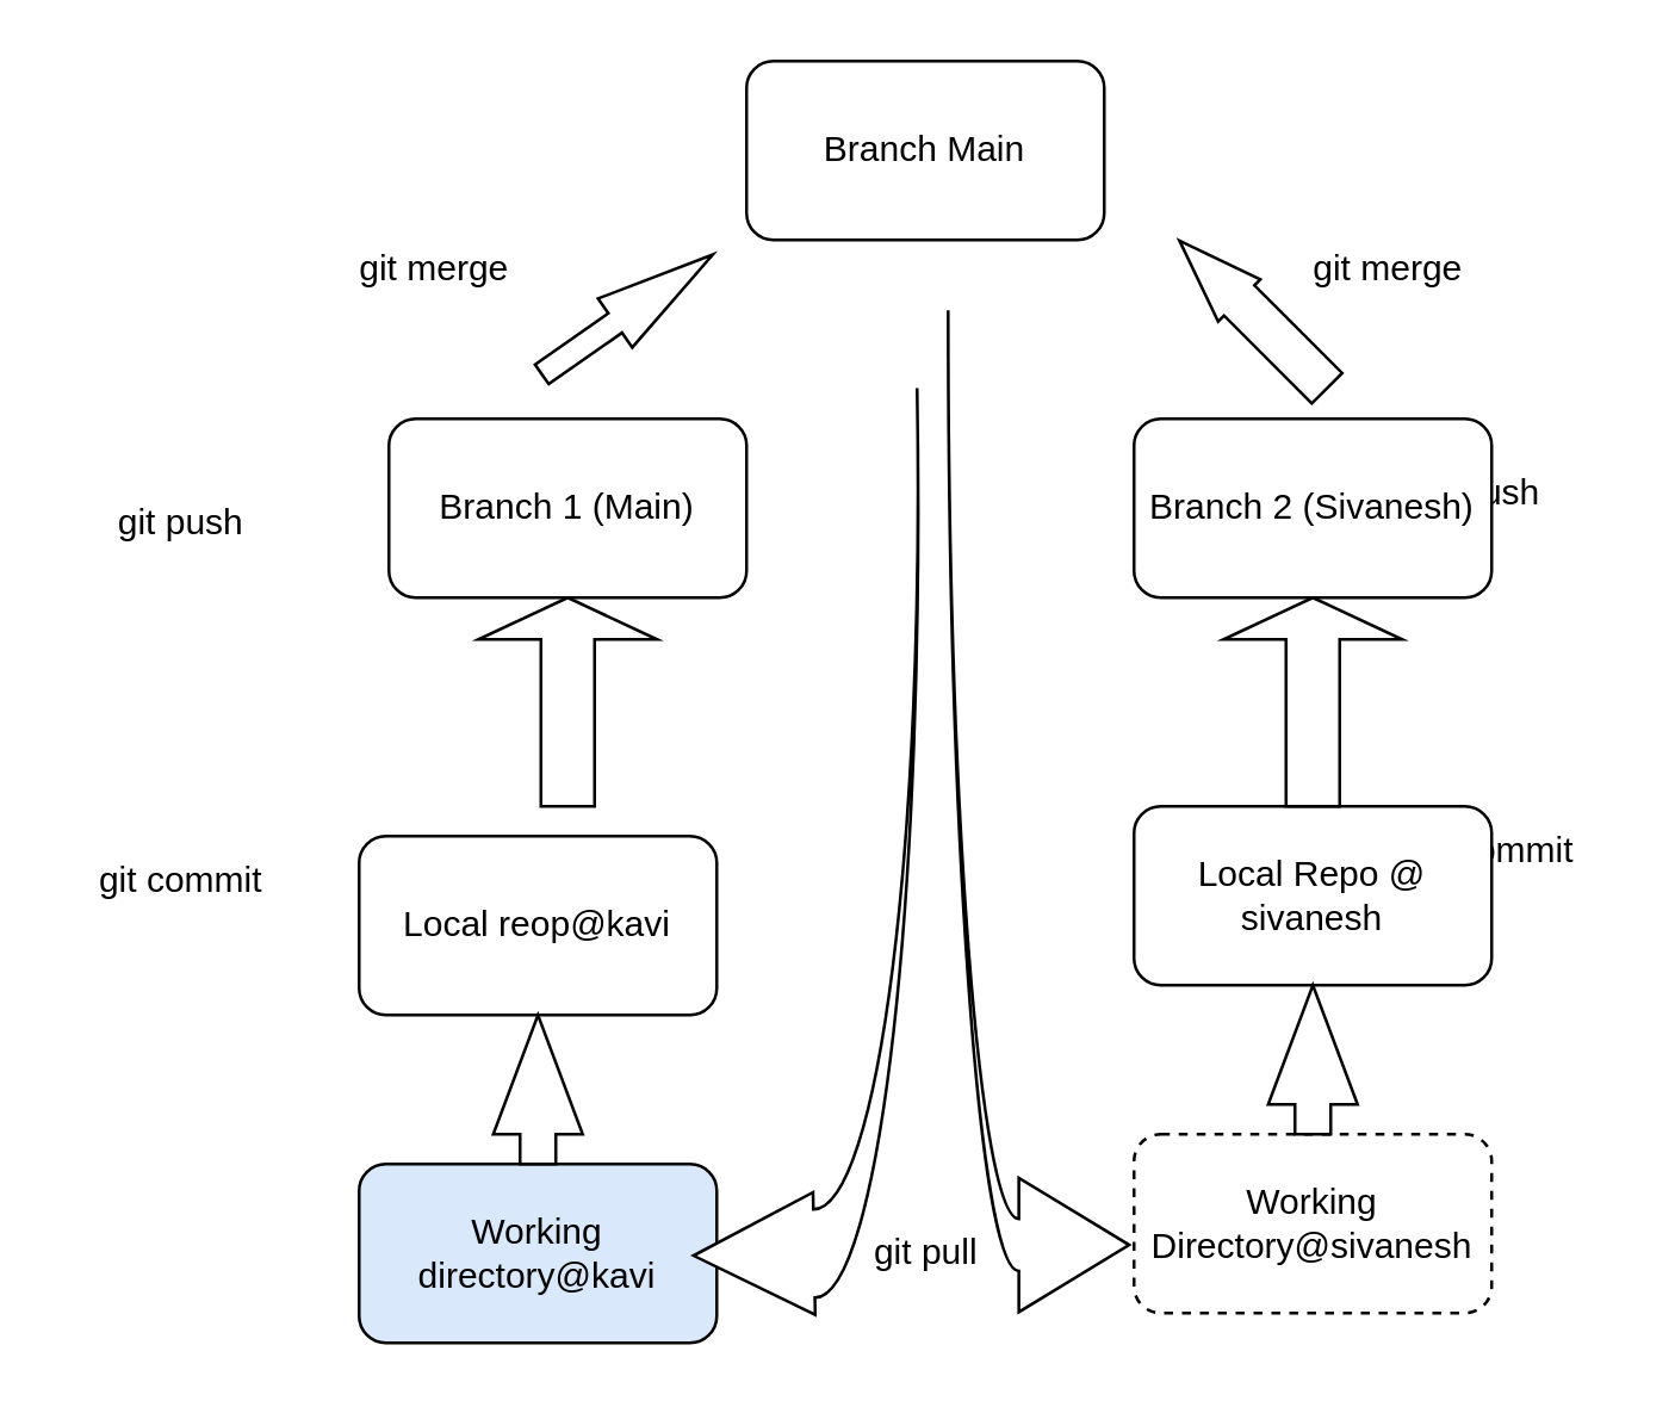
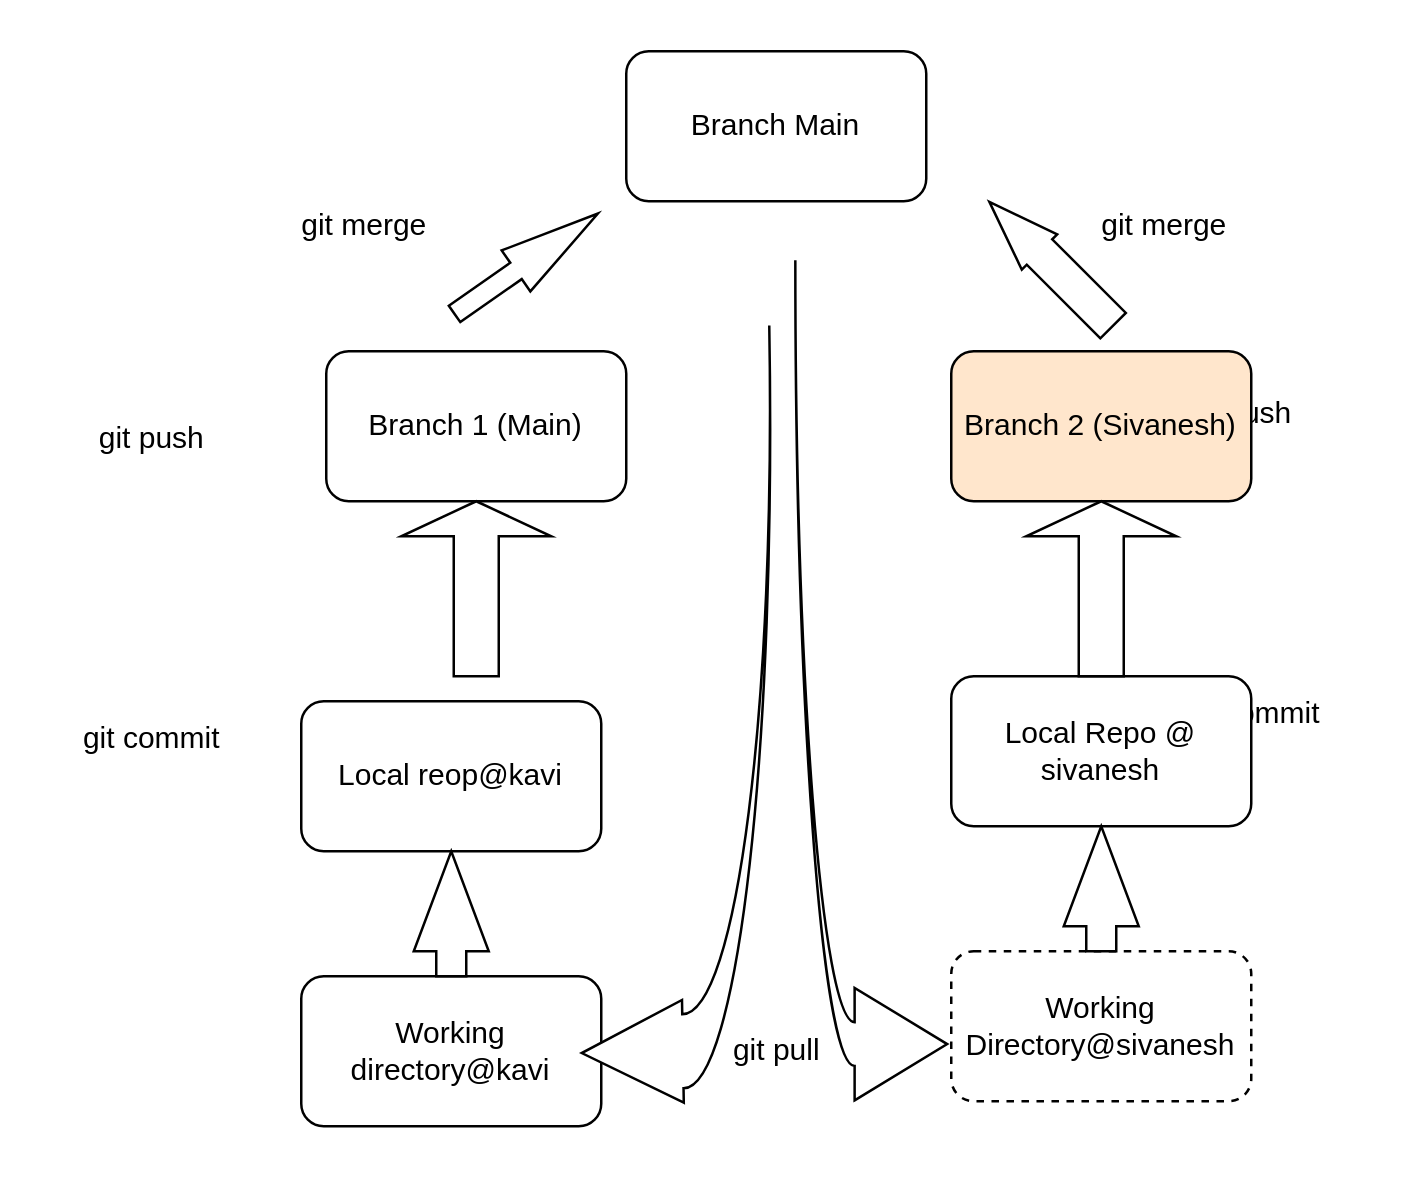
  <mxCell id="0" />
  <mxCell id="1" parent="0" />
  <mxCell id="2" value="git commit" style="text;html=1;align=center;verticalAlign=middle;resizable=0;points=[];autosize=1;strokeColor=none;fillColor=none;" parent="1" vertex="1"><mxGeometry x="460" y="270" width="80" height="30" as="geometry" /></mxCell>
  <mxCell id="3" value="git push" style="text;html=1;align=center;verticalAlign=middle;resizable=0;points=[];autosize=1;strokeColor=none;fillColor=none;" parent="1" vertex="1"><mxGeometry x="460" y="150" width="70" height="30" as="geometry" /></mxCell>
  <mxCell id="4" value="git commit" style="text;html=1;align=center;verticalAlign=middle;resizable=0;points=[];autosize=1;strokeColor=none;fillColor=none;" parent="1" vertex="1"><mxGeometry x="20" y="280" width="80" height="30" as="geometry" /></mxCell>
  <mxCell id="5" value="git push" style="text;html=1;align=center;verticalAlign=middle;resizable=0;points=[];autosize=1;strokeColor=none;fillColor=none;" parent="1" vertex="1"><mxGeometry x="25" y="160" width="70" height="30" as="geometry" /></mxCell>
  <mxCell id="6" value="" style="group" vertex="1" connectable="0" parent="1"><mxGeometry x="110" y="40" width="390" height="410" as="geometry" /></mxCell>
  <mxCell id="7" value="Branch 1 (Main)" style="rounded=1;whiteSpace=wrap;html=1;" parent="6" vertex="1"><mxGeometry x="20" y="100" width="120" height="60" as="geometry" /></mxCell>
- <mxCell id="8" value="Branch 2 (Sivanesh)" style="rounded=1;whiteSpace=wrap;html=1;" parent="6" vertex="1"><mxGeometry x="270" y="100" width="120" height="60" as="geometry" /></mxCell>
+ <mxCell id="8" value="Branch 2 (Sivanesh)" style="rounded=1;whiteSpace=wrap;html=1;fillColor=#ffe6cc;" parent="6" vertex="1"><mxGeometry x="270" y="100" width="120" height="60" as="geometry" /></mxCell>
  <mxCell id="9" value="Local reop@kavi" style="rounded=1;whiteSpace=wrap;html=1;" parent="6" vertex="1"><mxGeometry x="10" y="240" width="120" height="60" as="geometry" /></mxCell>
- <mxCell id="10" value="Working directory@kavi" style="rounded=1;whiteSpace=wrap;html=1;fillColor=#dae8fc;" parent="6" vertex="1"><mxGeometry x="10" y="350" width="120" height="60" as="geometry" /></mxCell>
+ <mxCell id="10" value="Working directory@kavi" style="rounded=1;whiteSpace=wrap;html=1;" parent="6" vertex="1"><mxGeometry x="10" y="350" width="120" height="60" as="geometry" /></mxCell>
  <mxCell id="11" value="Local Repo @ sivanesh" style="rounded=1;whiteSpace=wrap;html=1;" parent="6" vertex="1"><mxGeometry x="270" y="230" width="120" height="60" as="geometry" /></mxCell>
  <mxCell id="12" value="Working Directory@sivanesh" style="rounded=1;whiteSpace=wrap;html=1;dashed=1;" parent="6" vertex="1"><mxGeometry x="270" y="340" width="120" height="60" as="geometry" /></mxCell>
  <mxCell id="13" value="" style="shape=singleArrow;direction=north;whiteSpace=wrap;html=1;" parent="6" vertex="1"><mxGeometry x="50" y="160" width="60" height="70" as="geometry" /></mxCell>
  <mxCell id="14" value="" style="shape=singleArrow;direction=north;whiteSpace=wrap;html=1;" parent="6" vertex="1"><mxGeometry x="300" y="160" width="60" height="70" as="geometry" /></mxCell>
  <mxCell id="15" value="" style="html=1;shadow=0;dashed=0;align=center;verticalAlign=middle;shape=mxgraph.arrows2.arrow;dy=0.6;dx=40;direction=north;notch=0;" parent="6" vertex="1"><mxGeometry x="315" y="290" width="30" height="50" as="geometry" /></mxCell>
  <mxCell id="16" value="" style="html=1;shadow=0;dashed=0;align=center;verticalAlign=middle;shape=mxgraph.arrows2.arrow;dy=0.6;dx=40;direction=north;notch=0;" parent="6" vertex="1"><mxGeometry x="55" y="300" width="30" height="50" as="geometry" /></mxCell>
  <mxCell id="17" value="" style="html=1;shadow=0;dashed=0;align=center;verticalAlign=middle;shape=mxgraph.arrows2.arrow;dy=0.6;dx=40;direction=north;notch=0;rotation=55;" parent="6" vertex="1"><mxGeometry x="90" y="30" width="20" height="70" as="geometry" /></mxCell>
  <mxCell id="18" value="" style="html=1;shadow=0;dashed=0;align=center;verticalAlign=middle;shape=mxgraph.arrows2.arrow;dy=0.28;dx=28.35;direction=north;notch=0;rotation=-45;" parent="6" vertex="1"><mxGeometry x="300" y="30" width="20" height="70" as="geometry" /></mxCell>
  <mxCell id="19" value="" style="html=1;shadow=0;dashed=0;align=center;verticalAlign=middle;shape=mxgraph.arrows2.jumpInArrow;dy=14.81;dx=40.47;arrowHead=41.11;rotation=-181;" parent="6" vertex="1"><mxGeometry x="119.84" y="90.35" width="80.08" height="310.26" as="geometry" /></mxCell>
  <mxCell id="20" value="" style="html=1;shadow=0;dashed=0;align=center;verticalAlign=middle;shape=mxgraph.arrows2.jumpInArrow;dy=8.77;dx=37.02;arrowHead=44.99;rotation=-90;movable=1;resizable=1;rotatable=1;deletable=1;editable=1;locked=0;connectable=1;direction=south;flipH=1;" parent="6" vertex="1"><mxGeometry x="70" y="201.26" width="336" height="60.74" as="geometry" /></mxCell>
  <mxCell id="21" value="git merge" style="text;html=1;align=center;verticalAlign=middle;resizable=0;points=[];autosize=1;strokeColor=none;fillColor=none;" parent="6" vertex="1"><mxGeometry x="320" y="35" width="70" height="30" as="geometry" /></mxCell>
  <mxCell id="22" value="git merge" style="text;html=1;align=center;verticalAlign=middle;resizable=0;points=[];autosize=1;strokeColor=none;fillColor=none;" parent="6" vertex="1"><mxGeometry y="35" width="70" height="30" as="geometry" /></mxCell>
  <mxCell id="23" value="git pull" style="text;html=1;align=center;verticalAlign=middle;resizable=0;points=[];autosize=1;strokeColor=none;fillColor=none;" parent="6" vertex="1"><mxGeometry x="170" y="365" width="60" height="30" as="geometry" /></mxCell>
  <mxCell id="24" value="Branch Main" style="rounded=1;whiteSpace=wrap;html=1;" vertex="1" parent="6"><mxGeometry x="140" y="-20" width="120" height="60" as="geometry" /></mxCell>
